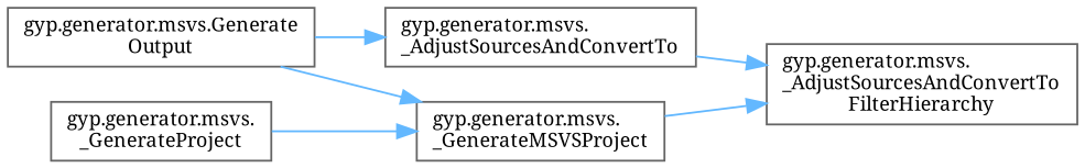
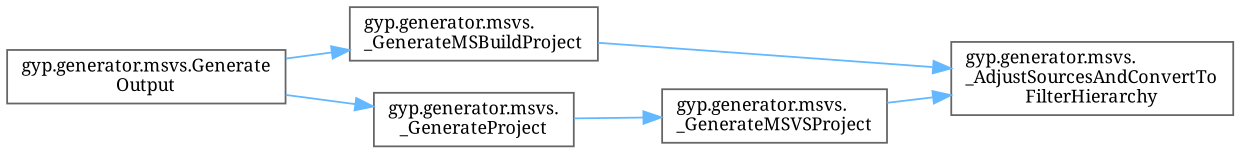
  digraph {
    fontname="Noto Serif"
    rankdir=RL
    node [color=grey40 fillcolor=white fontname="Noto Serif" fontsize=10 shape=box style=filled]
    edge [color=steelblue1 dir=back fontname="Noto Serif" fontsize=10 labelfontname=Helvetica labelfontsize=10 style=solid]
    n1 [height=0.2 label="gyp.generator.msvs.\l_AdjustSourcesAndConvertTo\lFilterHierarchy" width=0.4]
-   n2 [height=0.2 label="gyp.generator.msvs.\l_AdjustSourcesAndConvertTo" width=0.4]
+   n2 [height=0.2 label="gyp.generator.msvs.\l_GenerateMSBuildProject" width=0.4]
    n3 [height=0.2 label="gyp.generator.msvs.\l_GenerateMSVSProject" width=0.4]
    n4 [height=0.2 label="gyp.generator.msvs.Generate\lOutput" width=0.4]
    n5 [height=0.2 label="gyp.generator.msvs.\l_GenerateProject" width=0.4]
    n1 -> n2
    n1 -> n3
    n2 -> n4
    n3 -> n5
-   n3 -> n4
+   n5 -> n4
  }
